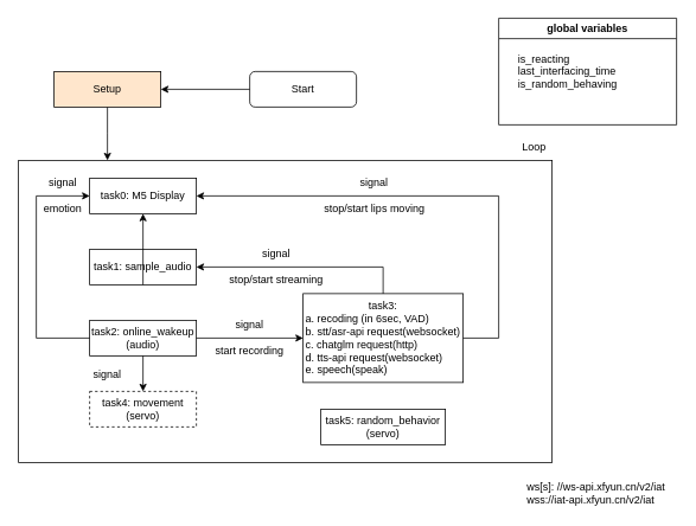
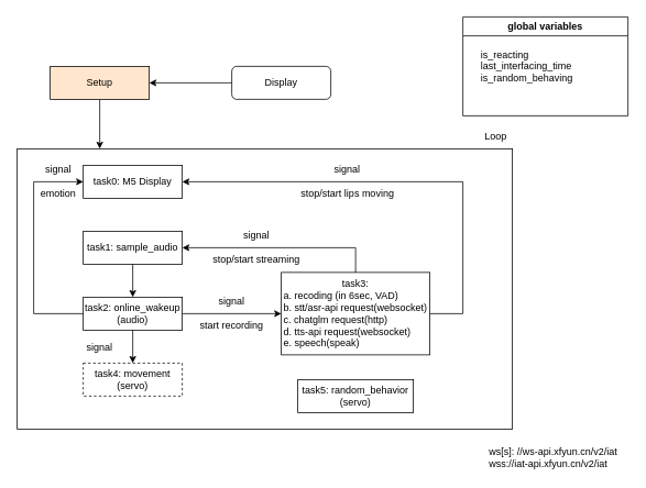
  <mxCell id="0" />
  <mxCell id="1" parent="0" />
  <mxCell id="2" value="" style="rounded=0;whiteSpace=wrap;html=1;" parent="1" vertex="1"><mxGeometry x="20" y="180" width="600" height="340" as="geometry" /></mxCell>
  <mxCell id="3" value="task1: sample_audio" style="rounded=0;whiteSpace=wrap;html=1;" parent="1" vertex="1"><mxGeometry x="100" y="280" width="120" height="40" as="geometry" /></mxCell>
- <mxCell id="4" value="Start" style="rounded=1;whiteSpace=wrap;html=1;" parent="1" vertex="1"><mxGeometry x="280" y="80" width="120" height="40" as="geometry" /></mxCell>
+ <mxCell id="4" value="Display" style="rounded=1;whiteSpace=wrap;html=1;" parent="1" vertex="1"><mxGeometry x="280" y="80" width="120" height="40" as="geometry" /></mxCell>
  <mxCell id="5" value="task2: online_wakeup&lt;br&gt;(audio)" style="rounded=0;whiteSpace=wrap;html=1;" parent="1" vertex="1"><mxGeometry x="100" y="360" width="120" height="40" as="geometry" /></mxCell>
  <mxCell id="6" value="task3:&lt;br&gt;&lt;div style=&quot;text-align: left;&quot;&gt;&lt;span style=&quot;background-color: initial;&quot;&gt;a. recoding&amp;nbsp;&lt;/span&gt;&lt;span style=&quot;background-color: initial;&quot;&gt;(in 6sec, VAD)&lt;/span&gt;&lt;/div&gt;&lt;div style=&quot;text-align: left;&quot;&gt;&lt;span style=&quot;background-color: initial;&quot;&gt;b.&amp;nbsp;&lt;/span&gt;&lt;span style=&quot;background-color: initial;&quot;&gt;stt/asr-api request(websocket)&lt;/span&gt;&lt;/div&gt;&lt;div style=&quot;text-align: left;&quot;&gt;c. chatglm request(http)&lt;/div&gt;&lt;div style=&quot;text-align: left;&quot;&gt;&lt;span style=&quot;background-color: initial;&quot;&gt;d. tts-api request(websocket)&lt;/span&gt;&lt;br&gt;&lt;/div&gt;&lt;div style=&quot;text-align: left;&quot;&gt;e. speech(speak)&lt;/div&gt;" style="rounded=0;whiteSpace=wrap;html=1;" parent="1" vertex="1"><mxGeometry x="340" y="330" width="180" height="100" as="geometry" /></mxCell>
  <mxCell id="7" value="signal" style="text;strokeColor=none;align=center;fillColor=none;html=1;verticalAlign=middle;whiteSpace=wrap;rounded=0;" parent="1" vertex="1"><mxGeometry x="250" y="350" width="60" height="30" as="geometry" /></mxCell>
  <mxCell id="8" value="&lt;div style=&quot;&quot;&gt;&lt;span style=&quot;background-color: initial;&quot;&gt;ws[s]: //ws-api.xfyun.cn/v2/iat&lt;/span&gt;&lt;/div&gt;&lt;div style=&quot;&quot;&gt;&lt;span style=&quot;background-color: initial;&quot;&gt;wss://iat-api.xfyun.cn/v2/iat&lt;/span&gt;&lt;/div&gt;" style="text;strokeColor=none;align=left;fillColor=none;html=1;verticalAlign=middle;whiteSpace=wrap;rounded=0;" parent="1" vertex="1"><mxGeometry x="590" y="540" width="170" height="30" as="geometry" /></mxCell>
  <mxCell id="9" value="" style="endArrow=classic;html=1;rounded=0;entryX=1;entryY=0.5;entryDx=0;entryDy=0;exitX=0.5;exitY=0;exitDx=0;exitDy=0;" parent="1" source="6" target="3" edge="1"><mxGeometry width="50" height="50" relative="1" as="geometry"><mxPoint x="360" y="360" as="sourcePoint" /><mxPoint x="360" y="300" as="targetPoint" /><Array as="points"><mxPoint x="430" y="300" /></Array></mxGeometry></mxCell>
- <mxCell id="10" value="" style="endArrow=classic;html=1;rounded=0;exitX=0.5;exitY=1;exitDx=0;exitDy=0;" parent="1" source="3" target="15" edge="1"><mxGeometry width="50" height="50" relative="1" as="geometry"><mxPoint x="330" y="460" as="sourcePoint" /><mxPoint x="380" y="410" as="targetPoint" /></mxGeometry></mxCell>
+ <mxCell id="10" value="" style="endArrow=classic;html=1;rounded=0;exitX=0.5;exitY=1;exitDx=0;exitDy=0;" parent="1" source="3" target="5" edge="1"><mxGeometry width="50" height="50" relative="1" as="geometry"><mxPoint x="330" y="460" as="sourcePoint" /><mxPoint x="380" y="410" as="targetPoint" /></mxGeometry></mxCell>
  <mxCell id="11" value="start recording" style="text;strokeColor=none;align=center;fillColor=none;html=1;verticalAlign=middle;whiteSpace=wrap;rounded=0;" parent="1" vertex="1"><mxGeometry x="220" y="380" width="120" height="30" as="geometry" /></mxCell>
  <mxCell id="12" value="signal" style="text;strokeColor=none;align=center;fillColor=none;html=1;verticalAlign=middle;whiteSpace=wrap;rounded=0;" parent="1" vertex="1"><mxGeometry x="280" y="270" width="60" height="30" as="geometry" /></mxCell>
  <mxCell id="13" value="stop/start streaming" style="text;strokeColor=none;align=center;fillColor=none;html=1;verticalAlign=middle;whiteSpace=wrap;rounded=0;" parent="1" vertex="1"><mxGeometry x="250" y="300" width="120" height="30" as="geometry" /></mxCell>
  <mxCell id="14" value="" style="endArrow=classic;html=1;rounded=0;entryX=0;entryY=0.5;entryDx=0;entryDy=0;" parent="1" target="6" edge="1"><mxGeometry width="50" height="50" relative="1" as="geometry"><mxPoint x="220" y="380" as="sourcePoint" /><mxPoint x="270" y="330" as="targetPoint" /></mxGeometry></mxCell>
  <mxCell id="15" value="task0: M5 Display" style="rounded=0;whiteSpace=wrap;html=1;" parent="1" vertex="1"><mxGeometry x="100" y="200" width="120" height="40" as="geometry" /></mxCell>
  <mxCell id="16" style="edgeStyle=orthogonalEdgeStyle;rounded=0;orthogonalLoop=1;jettySize=auto;html=1;" parent="1" source="17" edge="1"><mxGeometry relative="1" as="geometry"><mxPoint x="120" y="180" as="targetPoint" /></mxGeometry></mxCell>
  <mxCell id="17" value="Setup" style="rounded=0;whiteSpace=wrap;html=1;fillColor=#ffe6cc;" parent="1" vertex="1"><mxGeometry x="60" y="80" width="120" height="40" as="geometry" /></mxCell>
  <mxCell id="18" value="" style="endArrow=classic;html=1;rounded=0;exitX=0;exitY=0.5;exitDx=0;exitDy=0;entryX=1;entryY=0.5;entryDx=0;entryDy=0;" parent="1" source="4" target="17" edge="1"><mxGeometry width="50" height="50" relative="1" as="geometry"><mxPoint x="310" y="240" as="sourcePoint" /><mxPoint x="360" y="190" as="targetPoint" /></mxGeometry></mxCell>
  <mxCell id="19" value="" style="endArrow=classic;html=1;rounded=0;exitX=0;exitY=0.5;exitDx=0;exitDy=0;entryX=0;entryY=0.5;entryDx=0;entryDy=0;" parent="1" source="5" target="15" edge="1"><mxGeometry width="50" height="50" relative="1" as="geometry"><mxPoint x="300" y="300" as="sourcePoint" /><mxPoint x="350" y="250" as="targetPoint" /><Array as="points"><mxPoint x="40" y="380" /><mxPoint x="40" y="220" /></Array></mxGeometry></mxCell>
  <mxCell id="20" value="signal" style="text;strokeColor=none;align=center;fillColor=none;html=1;verticalAlign=middle;whiteSpace=wrap;rounded=0;" parent="1" vertex="1"><mxGeometry x="40" y="190" width="60" height="30" as="geometry" /></mxCell>
  <mxCell id="21" value="" style="endArrow=classic;html=1;rounded=0;entryX=1;entryY=0.5;entryDx=0;entryDy=0;exitX=1;exitY=0.5;exitDx=0;exitDy=0;" parent="1" target="15" edge="1" source="6"><mxGeometry width="50" height="50" relative="1" as="geometry"><mxPoint x="530" y="380" as="sourcePoint" /><mxPoint x="560" y="330" as="targetPoint" /><Array as="points"><mxPoint x="560" y="380" /><mxPoint x="560" y="220" /></Array></mxGeometry></mxCell>
  <mxCell id="22" value="signal" style="text;strokeColor=none;align=center;fillColor=none;html=1;verticalAlign=middle;whiteSpace=wrap;rounded=0;" parent="1" vertex="1"><mxGeometry x="390" y="190" width="60" height="30" as="geometry" /></mxCell>
  <mxCell id="23" value="stop/start lips moving" style="text;strokeColor=none;align=center;fillColor=none;html=1;verticalAlign=middle;whiteSpace=wrap;rounded=0;" parent="1" vertex="1"><mxGeometry x="357.5" y="220" width="125" height="30" as="geometry" /></mxCell>
  <mxCell id="24" value="emotion" style="text;strokeColor=none;align=center;fillColor=none;html=1;verticalAlign=middle;whiteSpace=wrap;rounded=0;" parent="1" vertex="1"><mxGeometry x="35" y="220" width="70" height="30" as="geometry" /></mxCell>
  <mxCell id="25" value="Loop" style="text;strokeColor=none;align=center;fillColor=none;html=1;verticalAlign=middle;whiteSpace=wrap;rounded=0;" parent="1" vertex="1"><mxGeometry x="580" y="150" width="40" height="30" as="geometry" /></mxCell>
  <mxCell id="26" value="task5: random_behavior&lt;br&gt;(servo)" style="rounded=0;whiteSpace=wrap;html=1;" parent="1" vertex="1"><mxGeometry x="360" y="460" width="140" height="40" as="geometry" /></mxCell>
  <mxCell id="27" value="global variables" style="swimlane;whiteSpace=wrap;html=1;" parent="1" vertex="1"><mxGeometry x="560" y="20" width="200" height="120" as="geometry" /></mxCell>
  <mxCell id="28" value="is_reacting&lt;br&gt;last_interfacing_time&lt;br&gt;is_random_behaving" style="text;html=1;align=left;verticalAlign=middle;resizable=0;points=[];autosize=1;strokeColor=none;fillColor=none;" parent="27" vertex="1"><mxGeometry x="20" y="30" width="130" height="60" as="geometry" /></mxCell>
  <mxCell id="29" value="task4: movement&lt;br&gt;(servo)" style="rounded=0;whiteSpace=wrap;html=1;dashed=1;" parent="1" vertex="1"><mxGeometry x="100" y="440" width="120" height="40" as="geometry" /></mxCell>
  <mxCell id="30" value="" style="endArrow=classic;html=1;rounded=0;entryX=0.5;entryY=0;entryDx=0;entryDy=0;" parent="1" target="29" edge="1"><mxGeometry width="50" height="50" relative="1" as="geometry"><mxPoint x="160" y="400" as="sourcePoint" /><mxPoint x="210" y="350" as="targetPoint" /></mxGeometry></mxCell>
  <mxCell id="31" value="signal" style="text;strokeColor=none;align=center;fillColor=none;html=1;verticalAlign=middle;whiteSpace=wrap;rounded=0;" parent="1" vertex="1"><mxGeometry x="90" y="406" width="60" height="30" as="geometry" /></mxCell>
